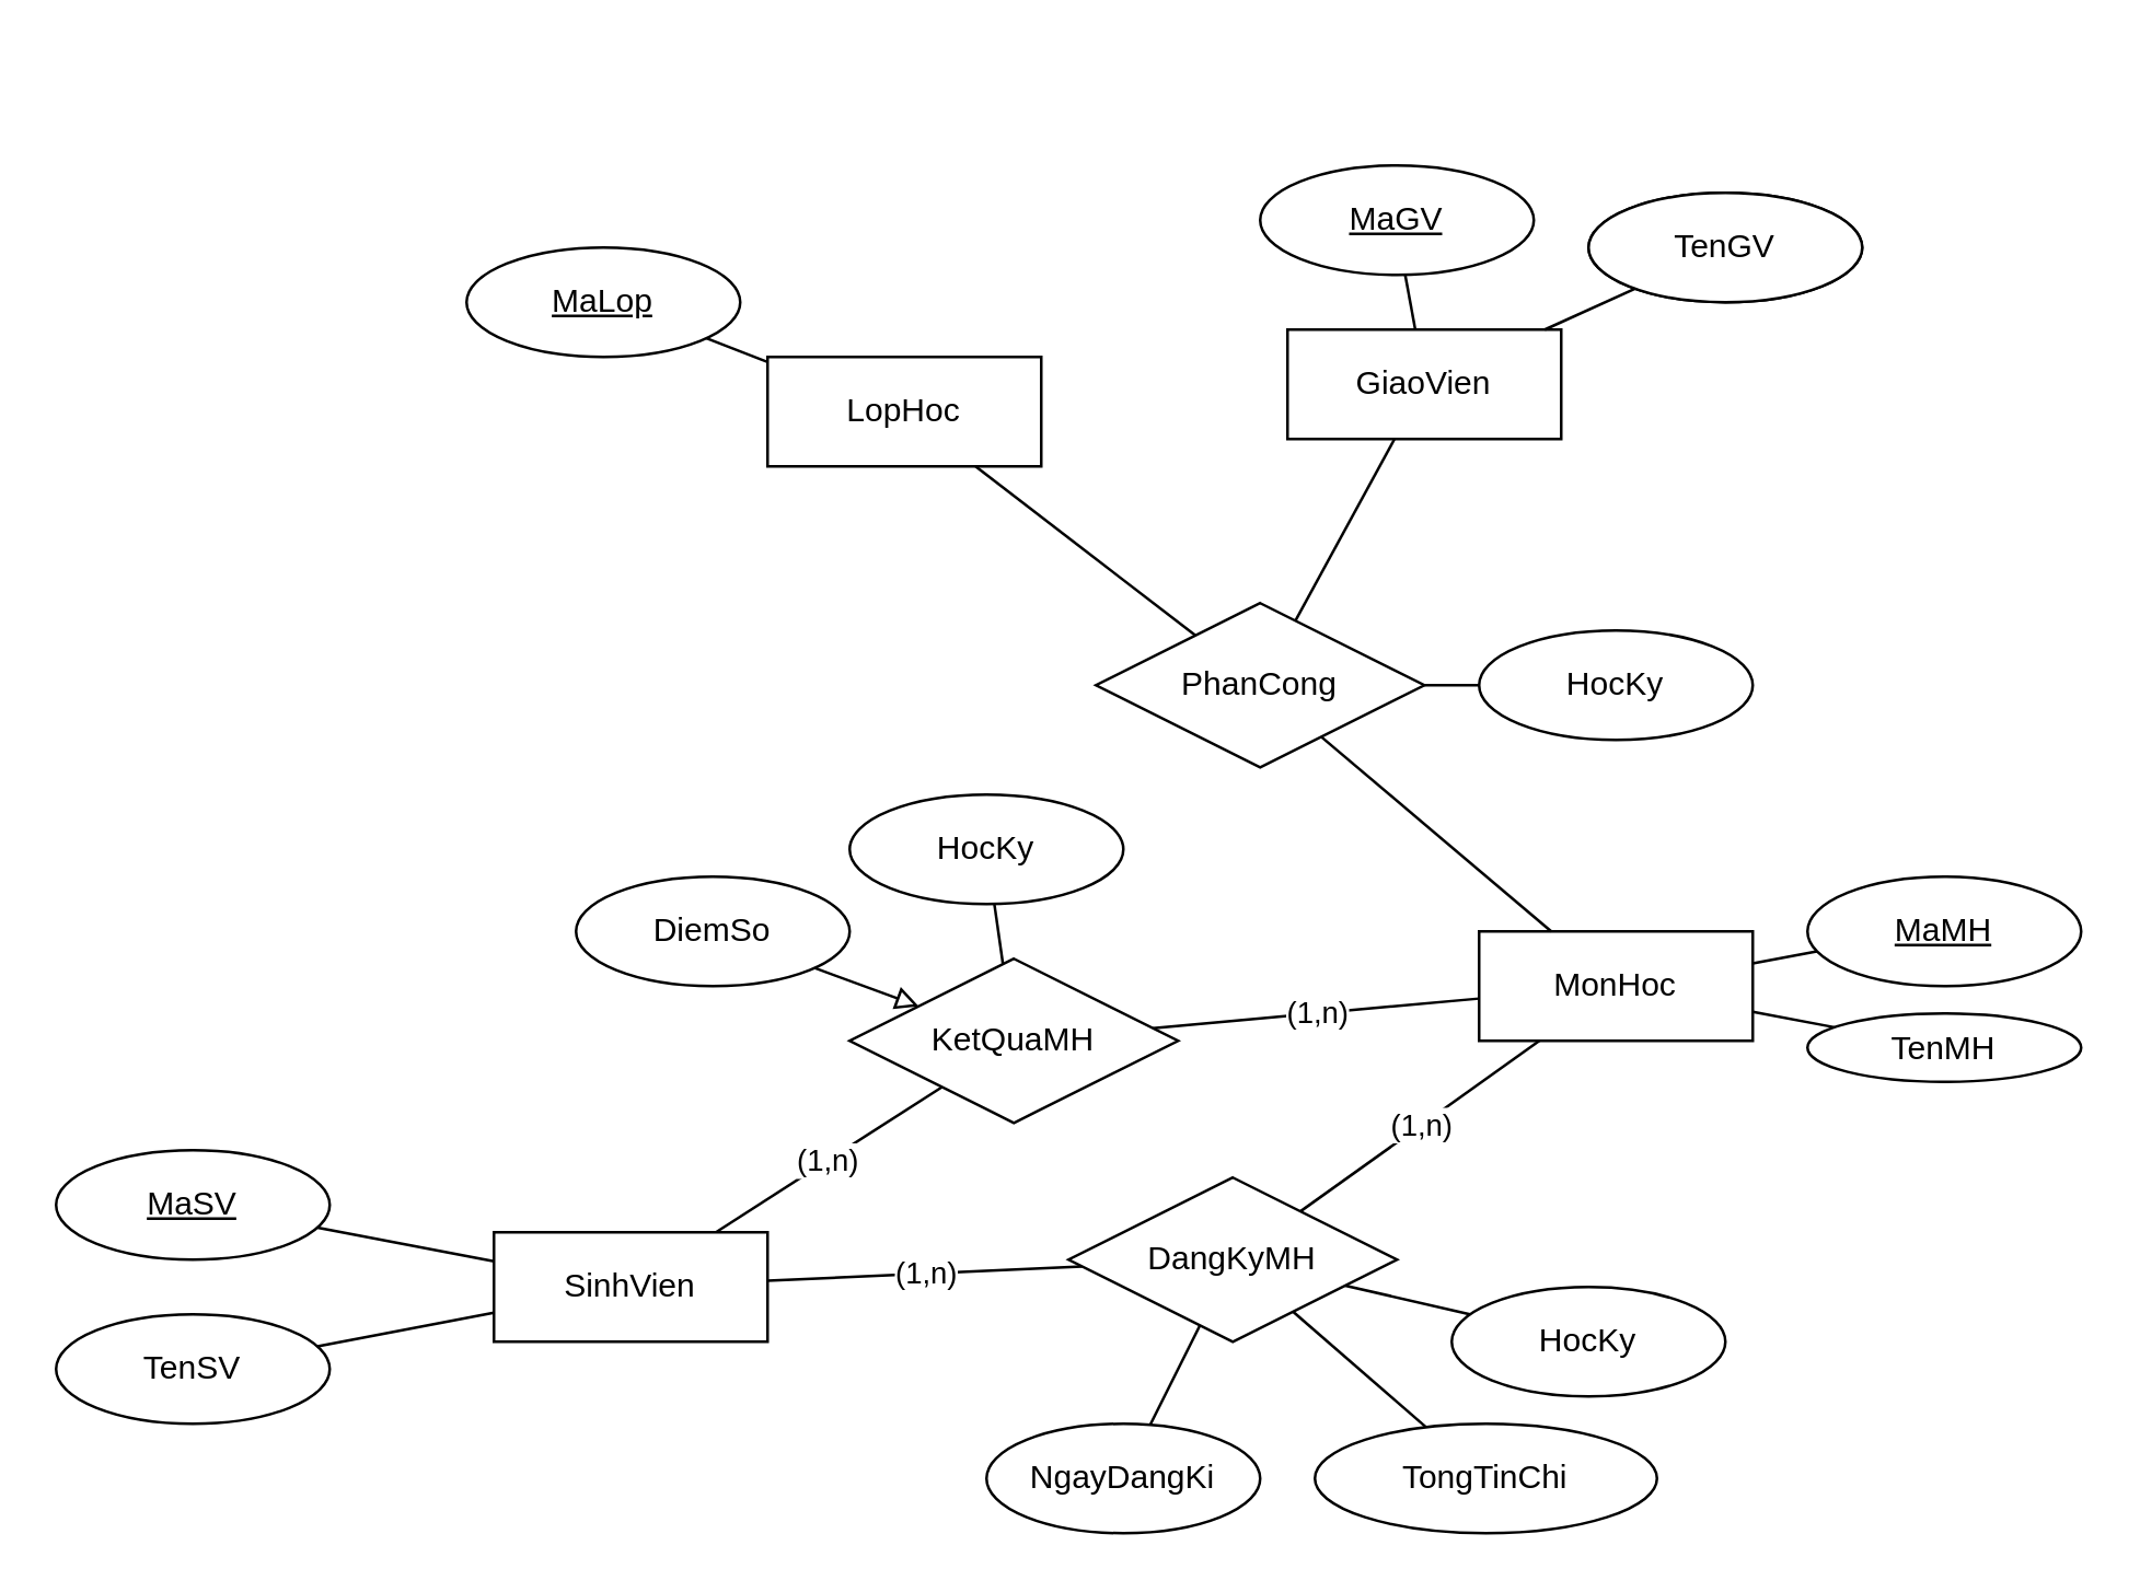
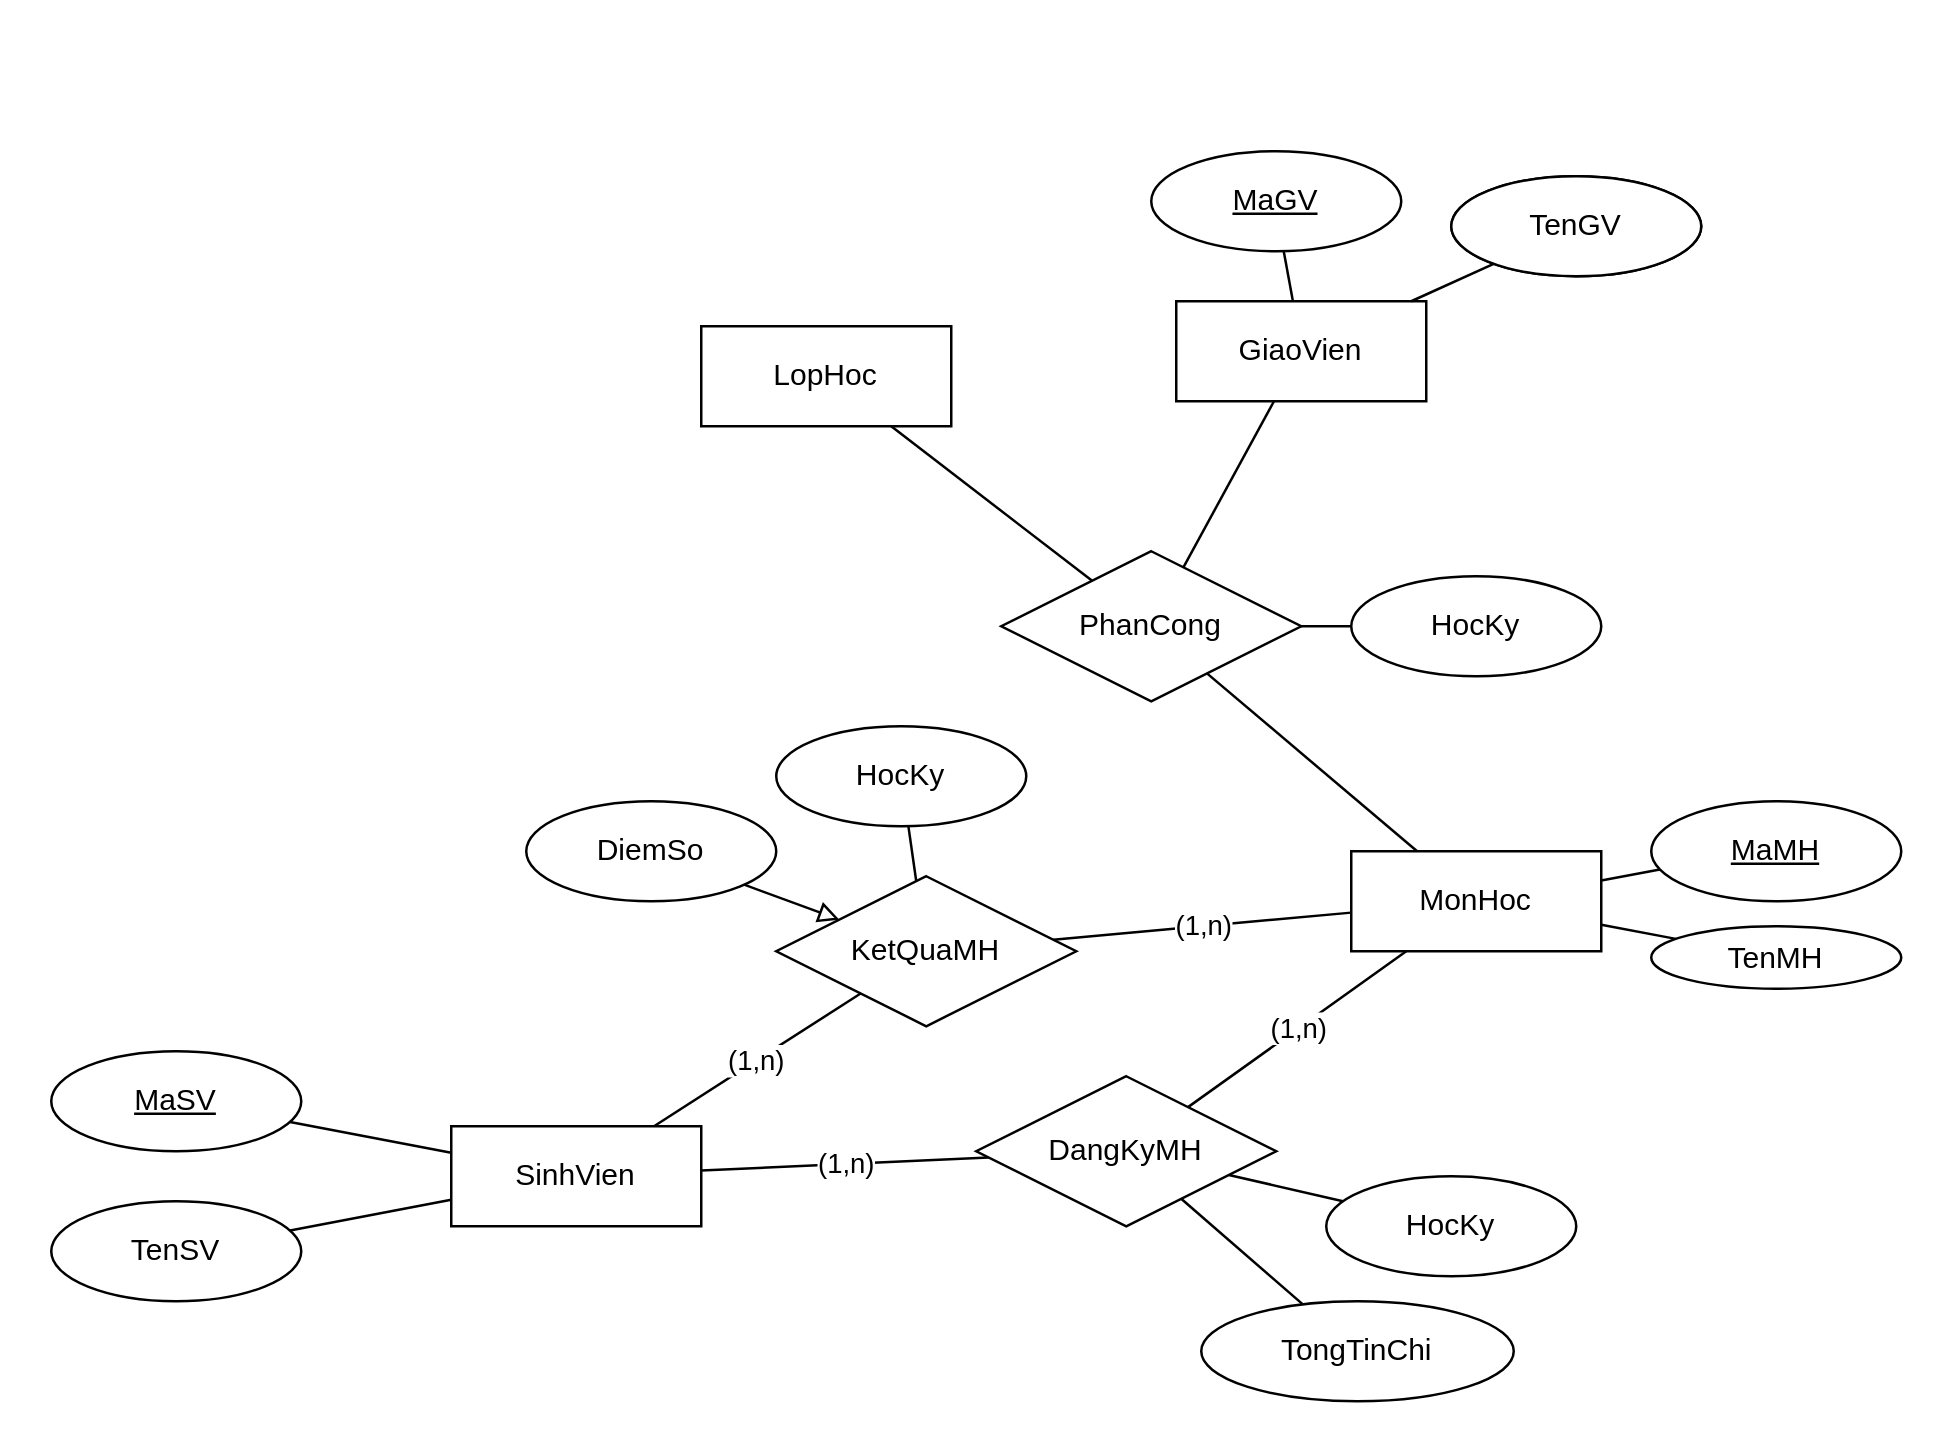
  <mxCell id="0" />
  <mxCell id="1" parent="0" />
  <mxCell id="2" value="MonHoc" style="whiteSpace=wrap;html=1;align=center;" vertex="1" parent="1"><mxGeometry x="540" y="340" width="100" height="40" as="geometry" /></mxCell>
  <mxCell id="3" value="(1,n)" style="edgeStyle=none;rounded=0;orthogonalLoop=1;jettySize=auto;html=1;endArrow=none;endFill=0;" edge="1" parent="1" source="5" target="12"><mxGeometry relative="1" as="geometry" /></mxCell>
  <mxCell id="4" value="(1,n)" style="edgeStyle=none;rounded=0;orthogonalLoop=1;jettySize=auto;html=1;endArrow=none;endFill=0;" edge="1" parent="1" source="5" target="15"><mxGeometry relative="1" as="geometry" /></mxCell>
  <mxCell id="5" value="SinhVien" style="whiteSpace=wrap;html=1;align=center;" vertex="1" parent="1"><mxGeometry x="180" y="450" width="100" height="40" as="geometry" /></mxCell>
  <mxCell id="6" style="edgeStyle=none;rounded=0;orthogonalLoop=1;jettySize=auto;html=1;endArrow=none;endFill=0;" edge="1" parent="1" source="7" target="18"><mxGeometry relative="1" as="geometry" /></mxCell>
  <mxCell id="7" value="GiaoVien" style="whiteSpace=wrap;html=1;align=center;" vertex="1" parent="1"><mxGeometry x="470" y="120" width="100" height="40" as="geometry" /></mxCell>
  <mxCell id="8" style="edgeStyle=none;rounded=0;orthogonalLoop=1;jettySize=auto;html=1;endArrow=none;endFill=0;" edge="1" parent="1" source="9" target="18"><mxGeometry relative="1" as="geometry" /></mxCell>
  <mxCell id="9" value="LopHoc" style="whiteSpace=wrap;html=1;align=center;" vertex="1" parent="1"><mxGeometry x="280" y="130" width="100" height="40" as="geometry" /></mxCell>
  <mxCell id="10" value="(1,n)" style="edgeStyle=none;rounded=0;orthogonalLoop=1;jettySize=auto;html=1;endArrow=none;endFill=0;" edge="1" parent="1" source="12" target="2"><mxGeometry relative="1" as="geometry" /></mxCell>
  <mxCell id="11" style="edgeStyle=none;rounded=0;orthogonalLoop=1;jettySize=auto;html=1;endArrow=none;endFill=0;" edge="1" parent="1" source="12" target="42"><mxGeometry relative="1" as="geometry" /></mxCell>
  <mxCell id="12" value="KetQuaMH" style="shape=rhombus;perimeter=rhombusPerimeter;whiteSpace=wrap;html=1;align=center;" vertex="1" parent="1"><mxGeometry x="310" y="350" width="120" height="60" as="geometry" /></mxCell>
  <mxCell id="13" value="(1,n)" style="edgeStyle=none;rounded=0;orthogonalLoop=1;jettySize=auto;html=1;endArrow=none;endFill=0;" edge="1" parent="1" source="15" target="2"><mxGeometry relative="1" as="geometry" /></mxCell>
  <mxCell id="14" style="edgeStyle=none;rounded=0;orthogonalLoop=1;jettySize=auto;html=1;endArrow=none;endFill=0;" edge="1" parent="1" source="15" target="43"><mxGeometry relative="1" as="geometry" /></mxCell>
  <mxCell id="15" value="DangKyMH" style="shape=rhombus;perimeter=rhombusPerimeter;whiteSpace=wrap;html=1;align=center;" vertex="1" parent="1"><mxGeometry x="390" y="430" width="120" height="60" as="geometry" /></mxCell>
  <mxCell id="16" style="edgeStyle=none;rounded=0;orthogonalLoop=1;jettySize=auto;html=1;endArrow=none;endFill=0;" edge="1" parent="1" source="18" target="2"><mxGeometry relative="1" as="geometry" /></mxCell>
  <mxCell id="17" style="edgeStyle=none;rounded=0;orthogonalLoop=1;jettySize=auto;html=1;endArrow=none;endFill=0;" edge="1" parent="1" source="18" target="20"><mxGeometry relative="1" as="geometry" /></mxCell>
  <mxCell id="18" value="PhanCong" style="shape=rhombus;perimeter=rhombusPerimeter;whiteSpace=wrap;html=1;align=center;" vertex="1" parent="1"><mxGeometry x="400" y="220" width="120" height="60" as="geometry" /></mxCell>
  <mxCell id="19" style="edgeStyle=none;rounded=0;orthogonalLoop=1;jettySize=auto;html=1;entryX=0.5;entryY=1;entryDx=0;entryDy=0;endArrow=none;endFill=0;" edge="1" parent="1"><mxGeometry relative="1" as="geometry"><mxPoint x="475" y="20" as="sourcePoint" /><mxPoint x="475" y="20" as="targetPoint" /></mxGeometry></mxCell>
  <mxCell id="20" value="HocKy" style="ellipse;whiteSpace=wrap;html=1;align=center;" vertex="1" parent="1"><mxGeometry x="540" y="230" width="100" height="40" as="geometry" /></mxCell>
  <mxCell id="21" style="edgeStyle=none;rounded=0;orthogonalLoop=1;jettySize=auto;html=1;endArrow=none;endFill=0;" edge="1" parent="1" source="22" target="5"><mxGeometry relative="1" as="geometry" /></mxCell>
  <mxCell id="22" value="TenSV" style="ellipse;whiteSpace=wrap;html=1;align=center;" vertex="1" parent="1"><mxGeometry x="20" y="480" width="100" height="40" as="geometry" /></mxCell>
  <mxCell id="23" style="edgeStyle=none;rounded=0;orthogonalLoop=1;jettySize=auto;html=1;endArrow=none;endFill=0;" edge="1" parent="1" source="24" target="5"><mxGeometry relative="1" as="geometry" /></mxCell>
  <mxCell id="24" value="MaSV" style="ellipse;whiteSpace=wrap;html=1;align=center;fontStyle=4;" vertex="1" parent="1"><mxGeometry x="20" y="420" width="100" height="40" as="geometry" /></mxCell>
  <mxCell id="25" style="edgeStyle=none;rounded=0;orthogonalLoop=1;jettySize=auto;html=1;endArrow=none;endFill=0;" edge="1" parent="1" source="26" target="15"><mxGeometry relative="1" as="geometry" /></mxCell>
  <mxCell id="26" value="TongTinChi" style="ellipse;whiteSpace=wrap;html=1;align=center;" vertex="1" parent="1"><mxGeometry x="480" y="520" width="125" height="40" as="geometry" /></mxCell>
- <mxCell id="27" style="edgeStyle=none;rounded=0;orthogonalLoop=1;jettySize=auto;html=1;endArrow=none;endFill=0;" edge="1" parent="1" source="28" target="15"><mxGeometry relative="1" as="geometry" /></mxCell>
- <mxCell id="28" value="NgayDangKi" style="ellipse;whiteSpace=wrap;html=1;align=center;" vertex="1" parent="1"><mxGeometry y="520" width="100" height="40" as="geometry" x="360" /></mxCell>
  <mxCell id="29" style="edgeStyle=none;rounded=0;orthogonalLoop=1;jettySize=auto;html=1;endArrow=block;endFill=0;" edge="1" parent="1" source="30" target="12"><mxGeometry relative="1" as="geometry" /></mxCell>
  <mxCell id="30" value="DiemSo" style="ellipse;whiteSpace=wrap;html=1;align=center;" vertex="1" parent="1"><mxGeometry x="210" y="320" width="100" height="40" as="geometry" /></mxCell>
  <mxCell id="31" style="edgeStyle=none;rounded=0;orthogonalLoop=1;jettySize=auto;html=1;endArrow=none;endFill=0;" edge="1" parent="1" source="32" target="2"><mxGeometry relative="1" as="geometry" /></mxCell>
  <mxCell id="32" value="MaMH" style="ellipse;whiteSpace=wrap;html=1;align=center;fontStyle=4;" vertex="1" parent="1"><mxGeometry x="660" y="320" width="100" height="40" as="geometry" /></mxCell>
  <mxCell id="33" style="edgeStyle=none;rounded=0;orthogonalLoop=1;jettySize=auto;html=1;endArrow=none;endFill=0;" edge="1" parent="1" source="34" target="2"><mxGeometry relative="1" as="geometry" /></mxCell>
  <mxCell id="34" value="TenMH" style="ellipse;whiteSpace=wrap;html=1;align=center;" vertex="1" parent="1"><mxGeometry x="660" y="370" width="100" height="25" as="geometry" /></mxCell>
  <mxCell id="35" style="edgeStyle=none;rounded=0;orthogonalLoop=1;jettySize=auto;html=1;endArrow=none;endFill=0;" edge="1" parent="1" source="36" target="7"><mxGeometry relative="1" as="geometry" /></mxCell>
  <mxCell id="36" value="MaGV" style="ellipse;whiteSpace=wrap;html=1;align=center;fontStyle=4;" vertex="1" parent="1"><mxGeometry x="460" y="60" width="100" height="40" as="geometry" /></mxCell>
  <mxCell id="37" style="edgeStyle=none;rounded=0;orthogonalLoop=1;jettySize=auto;html=1;endArrow=none;endFill=0;" edge="1" parent="1" source="38" target="7"><mxGeometry relative="1" as="geometry" /></mxCell>
  <mxCell id="38" value="TenGV" style="ellipse;whiteSpace=wrap;html=1;align=center;fontStyle=0;" vertex="1" parent="1"><mxGeometry x="580" y="70" width="100" height="40" as="geometry" /></mxCell>
- <mxCell id="39" style="edgeStyle=none;rounded=0;orthogonalLoop=1;jettySize=auto;html=1;endArrow=none;endFill=0;" edge="1" parent="1" source="40" target="9"><mxGeometry relative="1" as="geometry" /></mxCell>
- <mxCell id="40" value="MaLop" style="ellipse;whiteSpace=wrap;html=1;align=center;fontStyle=4" vertex="1" parent="1"><mxGeometry x="170" y="90" width="100" height="40" as="geometry" /></mxCell>
  <mxCell id="41" value="TenGV" style="ellipse;whiteSpace=wrap;html=1;align=center;fontStyle=0;" vertex="1" parent="1"><mxGeometry x="580" y="70" width="100" height="40" as="geometry" /></mxCell>
  <mxCell id="42" value="HocKy" style="ellipse;whiteSpace=wrap;html=1;align=center;" vertex="1" parent="1"><mxGeometry x="310" y="290" width="100" height="40" as="geometry" /></mxCell>
  <mxCell id="43" value="HocKy" style="ellipse;whiteSpace=wrap;html=1;align=center;" vertex="1" parent="1"><mxGeometry x="530" y="470" width="100" height="40" as="geometry" /></mxCell>
